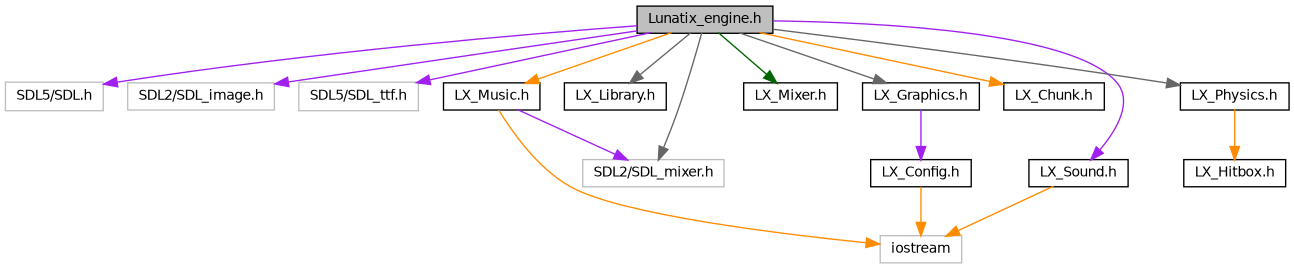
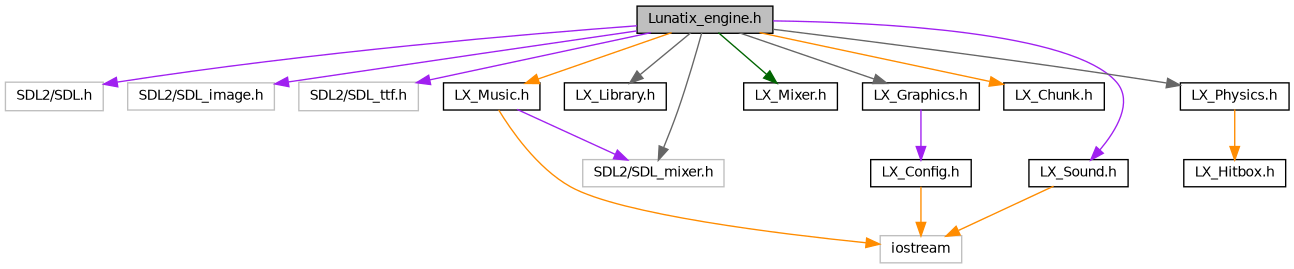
  digraph {
    node [color=black fillcolor=white fontname=Helvetica fontsize=10 shape=record style=filled]
    edge [color=purple fontname=Helvetica fontsize=10 labelfontname=Helvetica labelfontsize=10 style=solid]
    n1 [fillcolor=grey75 fontcolor=black height=0.2 label="Lunatix_engine.h" width=0.4]
-   n2 [color=grey75 height=0.2 label="SDL5/SDL.h" width=0.4]
+   n2 [color=grey75 height=0.2 label="SDL2/SDL.h" width=0.4]
    n3 [color=grey75 height=0.2 label="SDL2/SDL_image.h" width=0.4]
-   n4 [color=grey75 height=0.2 label="SDL5/SDL_ttf.h" width=0.4]
+   n4 [color=grey75 height=0.2 label="SDL2/SDL_ttf.h" width=0.4]
    n5 [color=grey75 height=0.2 label="SDL2/SDL_mixer.h" width=0.4]
    n6 [height=0.2 label="LX_Library.h" width=0.4]
    n7 [height=0.2 label="LX_Graphics.h" width=0.4]
    n8 [height=0.2 label="LX_Mixer.h" width=0.4]
    n9 [height=0.2 label="LX_Sound.h" width=0.4]
    n10 [height=0.2 label="LX_Chunk.h" width=0.4]
    n11 [height=0.2 label="LX_Music.h" width=0.4]
    n12 [height=0.2 label="LX_Physics.h" width=0.4]
    n13 [height=0.2 label="LX_Config.h" width=0.4]
    n14 [color=grey75 height=0.2 label=iostream width=0.4]
    n15 [height=0.2 label="LX_Hitbox.h" width=0.4]
    n1 -> n2
    n1 -> n3
    n1 -> n4
    n1 -> n5 [color=gray40]
    n1 -> n6 [color=gray40]
    n1 -> n7 [color=gray40]
    n1 -> n8 [color=darkgreen]
    n1 -> n9
    n1 -> n10 [color=darkorange]
    n1 -> n11 [color=darkorange]
    n1 -> n12 [color=gray40]
    n7 -> n13
    n9 -> n14 [color=darkorange]
    n11 -> n5
    n11 -> n14 [color=darkorange]
    n12 -> n15 [color=darkorange]
    n13 -> n14 [color=darkorange]
  }
